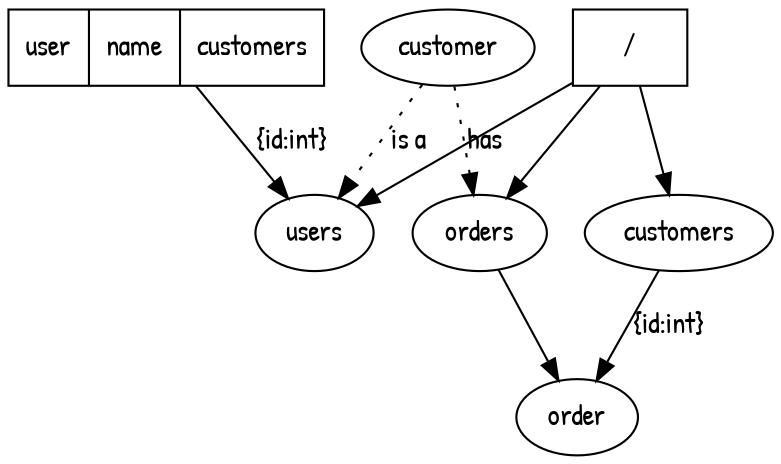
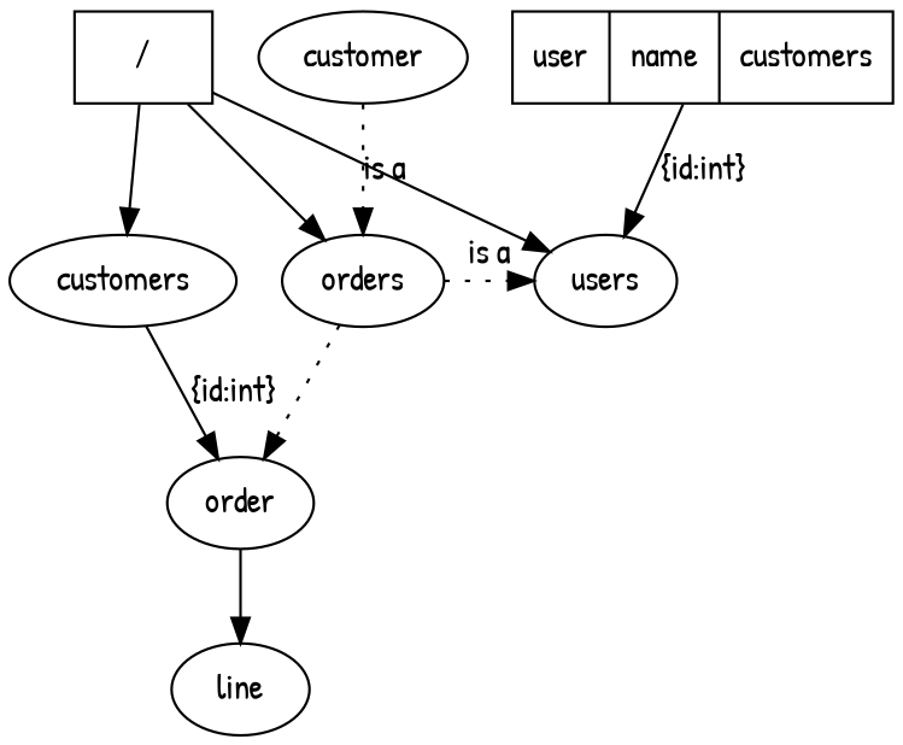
  digraph {
    fontname="Patrick Hand"
    rankdir=TB
    splines=FALSE
    node [fontname="Patrick Hand"]
    edge [fontname="Patrick Hand"]
    users
    customers
    orders
    order
    n5 [label="user|name|customers" shape=record]
    n6 [label="/" shape=record]
    customer
+   line
    subgraph sub_1 {
      rank=same
      users
      customers
      orders
    }
    customers -> order [label="{id:int}"]
-   orders -> order
+   orders -> order [style=dotted]
+   order -> line
    n5 -> users [label="{id:int}"]
    n6 -> users
    n6 -> customers
    n6 -> orders
-   customer -> users [label="is a" style=dotted]
-   customer -> orders [label=has style=dotted]
+   orders -> users [label="is a" style=dotted]
+   customer -> orders [label="is a" style=dotted]
  }
